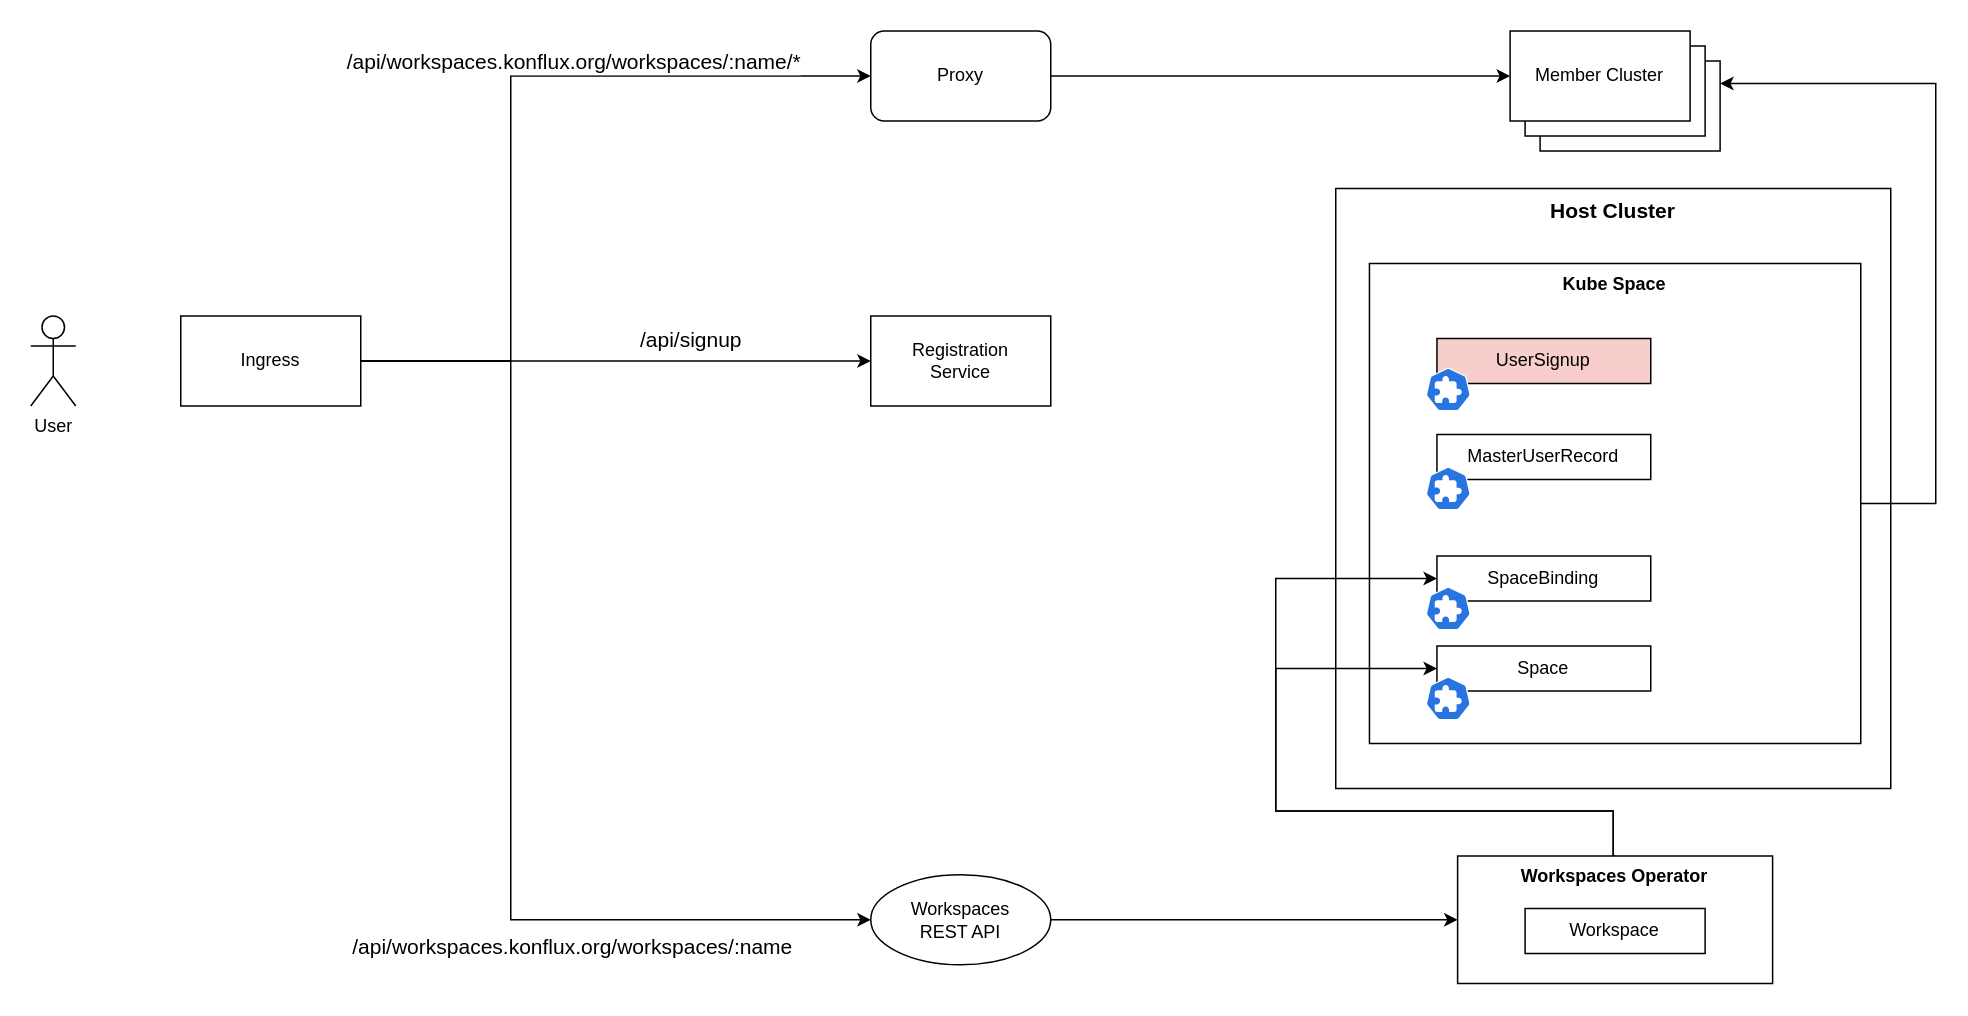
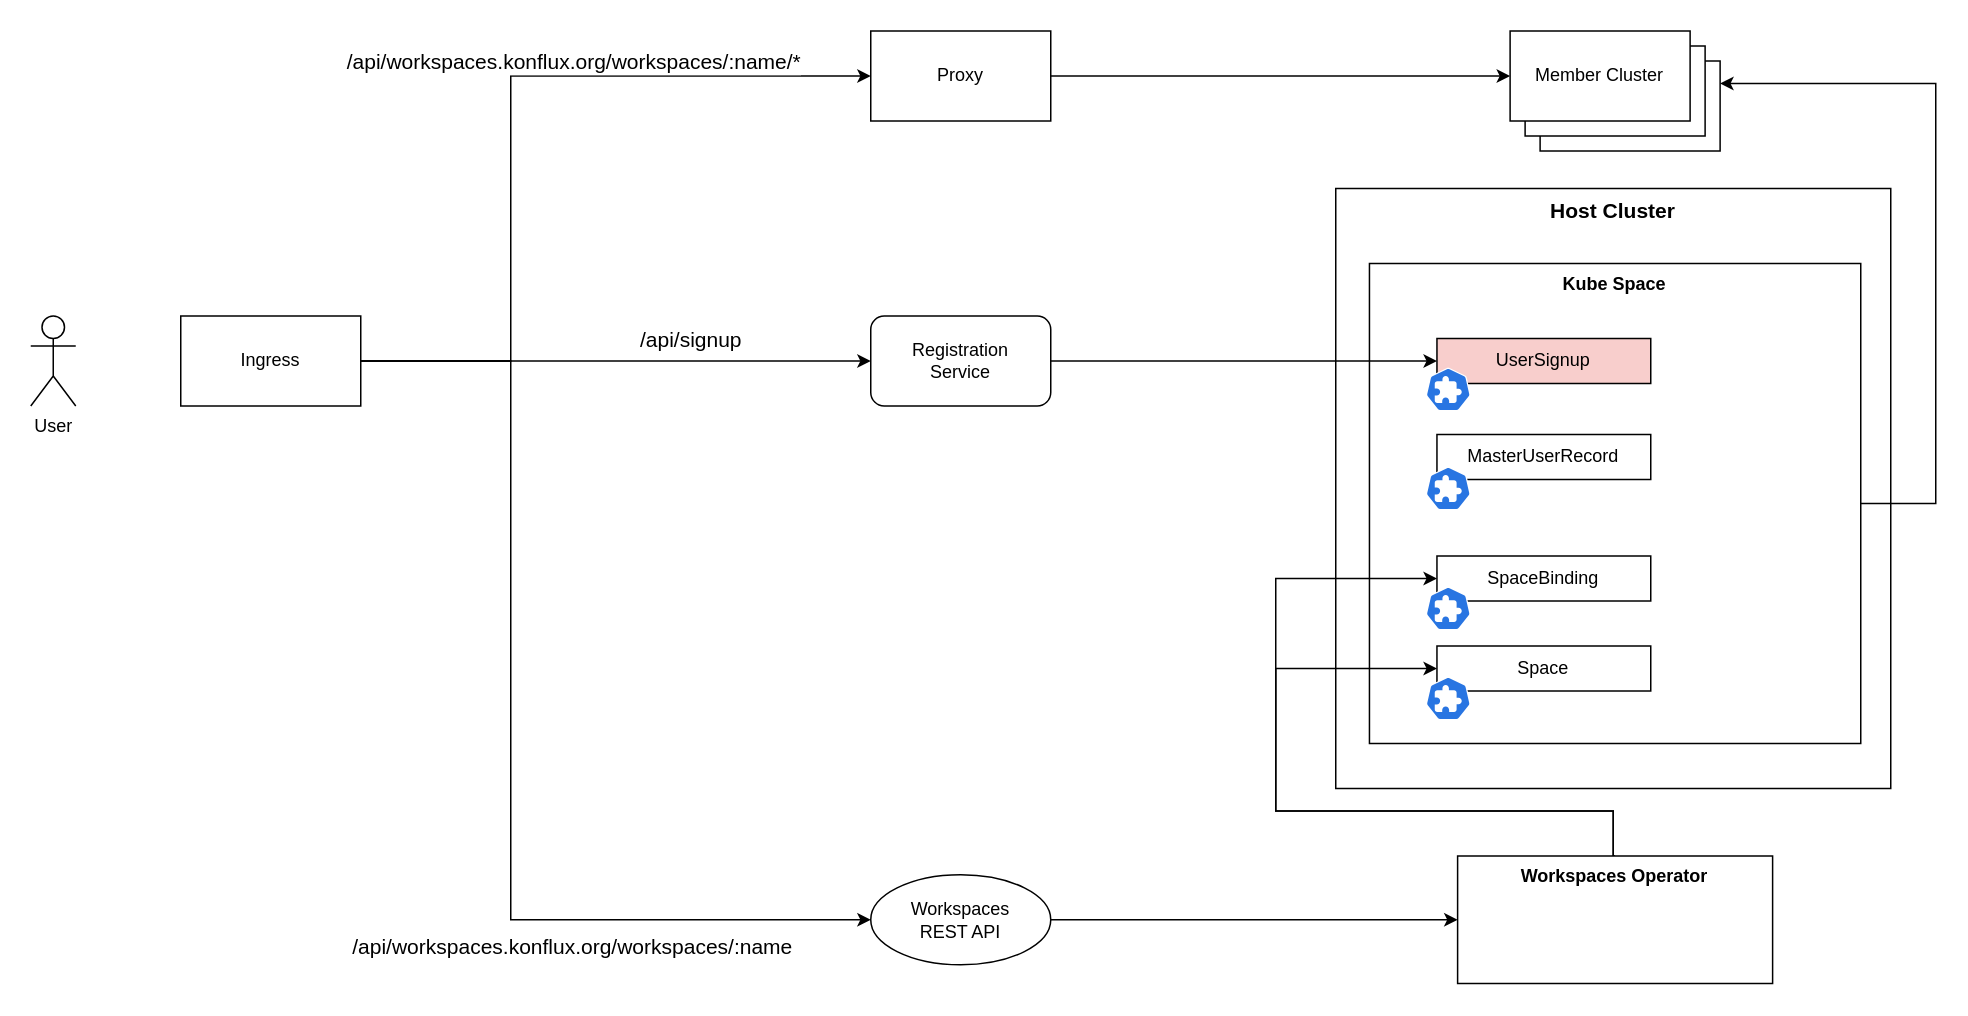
  <mxCell id="0" />
  <mxCell id="1" parent="0" />
  <mxCell id="2" style="edgeStyle=orthogonalEdgeStyle;rounded=0;orthogonalLoop=1;jettySize=auto;html=1;fontSize=14;entryX=0;entryY=0.5;entryDx=0;entryDy=0;" parent="1" source="8" target="11" edge="1"><mxGeometry relative="1" as="geometry"><Array as="points"><mxPoint x="340" y="240" /><mxPoint x="340" y="613" /></Array></mxGeometry></mxCell>
  <mxCell id="3" value="/api/workspaces.konflux.org/workspaces/:name" style="edgeLabel;html=1;align=center;verticalAlign=middle;resizable=0;points=[];fontSize=14;" parent="2" vertex="1" connectable="0"><mxGeometry x="0.265" y="-2" relative="1" as="geometry"><mxPoint x="42" y="39" as="offset" /></mxGeometry></mxCell>
  <mxCell id="4" style="edgeStyle=orthogonalEdgeStyle;rounded=0;orthogonalLoop=1;jettySize=auto;html=1;entryX=0;entryY=0.5;entryDx=0;entryDy=0;fontSize=14;" parent="1" source="8" target="14" edge="1"><mxGeometry relative="1" as="geometry"><Array as="points"><mxPoint x="260" y="240" /><mxPoint x="260" y="240" /></Array></mxGeometry></mxCell>
  <mxCell id="5" value="/api/signup" style="edgeLabel;html=1;align=center;verticalAlign=middle;resizable=0;points=[];fontSize=14;" parent="4" vertex="1" connectable="0"><mxGeometry x="0.486" y="4" relative="1" as="geometry"><mxPoint x="-34" y="-11" as="offset" /></mxGeometry></mxCell>
  <mxCell id="6" style="edgeStyle=orthogonalEdgeStyle;rounded=0;orthogonalLoop=1;jettySize=auto;html=1;entryX=0;entryY=0.5;entryDx=0;entryDy=0;fontSize=14;" parent="1" source="8" target="13" edge="1"><mxGeometry relative="1" as="geometry"><Array as="points"><mxPoint x="340" y="240" /><mxPoint x="340" y="50" /></Array></mxGeometry></mxCell>
  <mxCell id="7" value="/api/workspaces.konflux.org/workspaces/:name/*" style="edgeLabel;html=1;align=center;verticalAlign=middle;resizable=0;points=[];fontSize=14;" parent="6" vertex="1" connectable="0"><mxGeometry x="0.463" relative="1" as="geometry"><mxPoint x="-57" y="-10" as="offset" /></mxGeometry></mxCell>
  <mxCell id="8" value="Ingress" style="rounded=0;whiteSpace=wrap;html=1;" parent="1" vertex="1"><mxGeometry x="120" y="210" width="120" height="60" as="geometry" /></mxCell>
  <mxCell id="9" value="User" style="shape=umlActor;verticalLabelPosition=bottom;verticalAlign=top;html=1;outlineConnect=0;" parent="1" vertex="1"><mxGeometry y="210" width="30" height="60" as="geometry" x="20" /></mxCell>
  <mxCell id="10" style="edgeStyle=orthogonalEdgeStyle;rounded=0;orthogonalLoop=1;jettySize=auto;html=1;entryX=0;entryY=0.5;entryDx=0;entryDy=0;" parent="1" source="11" target="34" edge="1"><mxGeometry relative="1" as="geometry" /></mxCell>
  <mxCell id="11" value="Workspaces&lt;br&gt;REST API" style="ellipse;whiteSpace=wrap;html=1;" parent="1" vertex="1"><mxGeometry x="580" y="582.5" width="120" height="60" as="geometry" /></mxCell>
  <mxCell id="12" style="edgeStyle=orthogonalEdgeStyle;rounded=0;orthogonalLoop=1;jettySize=auto;html=1;entryX=0;entryY=0.5;entryDx=0;entryDy=0;fontSize=14;" parent="1" source="13" target="24" edge="1"><mxGeometry relative="1" as="geometry"><mxPoint x="829" y="50" as="sourcePoint" /></mxGeometry></mxCell>
- <mxCell id="13" value="Proxy" style="whiteSpace=wrap;html=1;rounded=1;" parent="1" vertex="1"><mxGeometry x="580" y="20" width="120" height="60" as="geometry" /></mxCell>
- <mxCell id="14" value="Registration &lt;br&gt;Service" style="rounded=0;whiteSpace=wrap;html=1;" parent="1" vertex="1"><mxGeometry x="580" y="210" width="120" height="60" as="geometry" /></mxCell>
+ <mxCell id="13" value="Proxy" style="rounded=0;whiteSpace=wrap;html=1;" parent="1" vertex="1"><mxGeometry x="580" y="20" width="120" height="60" as="geometry" /></mxCell>
+ <mxCell id="14" value="Registration &lt;br&gt;Service" style="whiteSpace=wrap;html=1;rounded=1;" parent="1" vertex="1"><mxGeometry x="580" y="210" width="120" height="60" as="geometry" /></mxCell>
  <mxCell id="15" value="&lt;b&gt;&lt;font style=&quot;font-size: 14px;&quot;&gt;Host Cluster&lt;/font&gt;&lt;/b&gt;" style="rounded=0;whiteSpace=wrap;html=1;verticalAlign=top;" parent="1" vertex="1"><mxGeometry x="890" y="125" width="370" height="400" as="geometry" /></mxCell>
  <mxCell id="16" style="edgeStyle=orthogonalEdgeStyle;rounded=0;orthogonalLoop=1;jettySize=auto;html=1;entryX=1;entryY=0.25;entryDx=0;entryDy=0;fontSize=14;exitX=1;exitY=0.5;exitDx=0;exitDy=0;" parent="1" source="17" target="22" edge="1"><mxGeometry relative="1" as="geometry"><Array as="points"><mxPoint x="1290" y="335" /><mxPoint x="1290" y="55" /></Array></mxGeometry></mxCell>
  <mxCell id="17" value="&lt;b&gt;Kube Space&lt;/b&gt;" style="rounded=0;whiteSpace=wrap;html=1;verticalAlign=top;" parent="1" vertex="1"><mxGeometry x="912.47" y="175" width="327.53" height="320" as="geometry" /></mxCell>
  <mxCell id="18" value="UserSignup" style="rounded=0;whiteSpace=wrap;html=1;fillColor=#f8cecc;" parent="1" vertex="1"><mxGeometry x="957.47" y="225" width="142.53" height="30" as="geometry" /></mxCell>
+ <mxCell id="19" style="edgeStyle=orthogonalEdgeStyle;rounded=0;orthogonalLoop=1;jettySize=auto;html=1;fontSize=14;" parent="1" source="14" target="18" edge="1"><mxGeometry relative="1" as="geometry" /></mxCell>
  <mxCell id="20" value="SpaceBinding" style="rounded=0;whiteSpace=wrap;html=1;" parent="1" vertex="1"><mxGeometry x="957.47" y="370" width="142.53" height="30" as="geometry" /></mxCell>
  <mxCell id="21" value="" style="group" parent="1" vertex="1" connectable="0"><mxGeometry x="1006.24" y="20" width="140" height="80" as="geometry" /></mxCell>
  <mxCell id="22" value="Member Cluster" style="rounded=0;whiteSpace=wrap;html=1;" parent="21" vertex="1"><mxGeometry x="20" y="20" width="120" height="60" as="geometry" /></mxCell>
  <mxCell id="23" value="Member Cluster" style="rounded=0;whiteSpace=wrap;html=1;" parent="21" vertex="1"><mxGeometry x="10" y="10" width="120" height="60" as="geometry" /></mxCell>
  <mxCell id="24" value="Member Cluster" style="rounded=0;whiteSpace=wrap;html=1;" parent="21" vertex="1"><mxGeometry width="120" height="60" as="geometry" /></mxCell>
  <mxCell id="25" style="edgeStyle=orthogonalEdgeStyle;rounded=0;orthogonalLoop=1;jettySize=auto;html=1;entryX=0;entryY=0.5;entryDx=0;entryDy=0;" parent="1" source="34" target="20" edge="1"><mxGeometry relative="1" as="geometry"><Array as="points"><mxPoint x="1075" y="540" /><mxPoint x="850" y="540" /><mxPoint x="850" y="385" /></Array></mxGeometry></mxCell>
  <mxCell id="26" style="edgeStyle=orthogonalEdgeStyle;rounded=0;orthogonalLoop=1;jettySize=auto;html=1;entryX=0;entryY=0.5;entryDx=0;entryDy=0;exitX=0.5;exitY=0;exitDx=0;exitDy=0;" parent="1" source="34" target="27" edge="1"><mxGeometry relative="1" as="geometry"><mxPoint x="957.47" y="445" as="targetPoint" /><Array as="points"><mxPoint x="1075" y="540" /><mxPoint x="850" y="540" /><mxPoint x="850" y="445" /></Array></mxGeometry></mxCell>
  <mxCell id="27" value="Space" style="rounded=0;whiteSpace=wrap;html=1;" parent="1" vertex="1"><mxGeometry x="957.47" y="430" width="142.53" height="30" as="geometry" /></mxCell>
  <mxCell id="28" value="" style="sketch=0;html=1;dashed=0;whitespace=wrap;fillColor=#2875E2;strokeColor=#ffffff;points=[[0.005,0.63,0],[0.1,0.2,0],[0.9,0.2,0],[0.5,0,0],[0.995,0.63,0],[0.72,0.99,0],[0.5,1,0],[0.28,0.99,0]];shape=mxgraph.kubernetes.icon;prIcon=crd" parent="1" vertex="1"><mxGeometry x="950" y="244" width="30" height="30" as="geometry" /></mxCell>
  <mxCell id="29" value="" style="sketch=0;html=1;dashed=0;whitespace=wrap;fillColor=#2875E2;strokeColor=#ffffff;points=[[0.005,0.63,0],[0.1,0.2,0],[0.9,0.2,0],[0.5,0,0],[0.995,0.63,0],[0.72,0.99,0],[0.5,1,0],[0.28,0.99,0]];shape=mxgraph.kubernetes.icon;prIcon=crd" parent="1" vertex="1"><mxGeometry x="950" y="450" width="30" height="30" as="geometry" /></mxCell>
  <mxCell id="30" value="" style="sketch=0;html=1;dashed=0;whitespace=wrap;fillColor=#2875E2;strokeColor=#ffffff;points=[[0.005,0.63,0],[0.1,0.2,0],[0.9,0.2,0],[0.5,0,0],[0.995,0.63,0],[0.72,0.99,0],[0.5,1,0],[0.28,0.99,0]];shape=mxgraph.kubernetes.icon;prIcon=crd" parent="1" vertex="1"><mxGeometry x="950" y="390" width="30" height="30" as="geometry" /></mxCell>
  <mxCell id="31" value="MasterUserRecord" style="rounded=0;whiteSpace=wrap;html=1;" parent="1" vertex="1"><mxGeometry x="957.47" y="289" width="142.53" height="30" as="geometry" /></mxCell>
  <mxCell id="32" value="" style="sketch=0;html=1;dashed=0;whitespace=wrap;fillColor=#2875E2;strokeColor=#ffffff;points=[[0.005,0.63,0],[0.1,0.2,0],[0.9,0.2,0],[0.5,0,0],[0.995,0.63,0],[0.72,0.99,0],[0.5,1,0],[0.28,0.99,0]];shape=mxgraph.kubernetes.icon;prIcon=crd" parent="1" vertex="1"><mxGeometry x="950" y="310" width="30" height="30" as="geometry" /></mxCell>
  <mxCell id="33" value="" style="group" vertex="1" connectable="0" parent="1"><mxGeometry x="971.24" y="570" width="210" height="85" as="geometry" /></mxCell>
  <mxCell id="34" value="&lt;b&gt;Workspaces Operator&lt;/b&gt;" style="rounded=0;whiteSpace=wrap;html=1;verticalAlign=top;" parent="33" vertex="1"><mxGeometry width="210" height="85" as="geometry" /></mxCell>
- <mxCell id="35" value="Workspace" style="rounded=0;whiteSpace=wrap;html=1;" parent="33" vertex="1"><mxGeometry x="45" y="35" width="120" height="30" as="geometry" /></mxCell>
